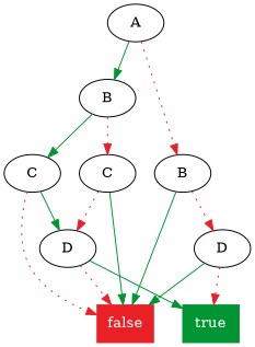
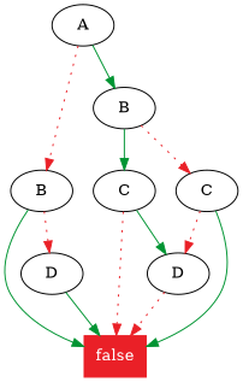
  digraph {
    edge [color="#ea2027" fontcolor="#ea2027" style=dotted]
    n1 [color="#ea2027" fillcolor="#ea2027" fontcolor="#ffffff" label=false shape=box style=filled]
-   n2 [color="#009432" fillcolor="#009432" fontcolor="#ffffff" label=true shape=box style=filled]
    n3 [label=D]
    n4 [label=D]
    n5 [label=C]
    n6 [label=B]
    n7 [label=C]
    n8 [label=B]
    n9 [label=A]
    n3 -> n1
-   n3 -> n2 [color="#009432" fontcolor="#009432" style=solid]
    n4 -> n1 [color="#009432" fontcolor="#009432" style=solid]
-   n4 -> n2
    n5 -> n1
    n5 -> n3 [color="#009432" fontcolor="#009432" style=solid]
    n6 -> n1 [color="#009432" fontcolor="#009432" style=solid]
    n6 -> n4
    n7 -> n1 [color="#009432" fontcolor="#009432" style=solid]
    n7 -> n3
    n8 -> n5 [color="#009432" fontcolor="#009432" style=solid]
    n8 -> n7
    n9 -> n6
    n9 -> n8 [color="#009432" fontcolor="#009432" style=solid]
  }
